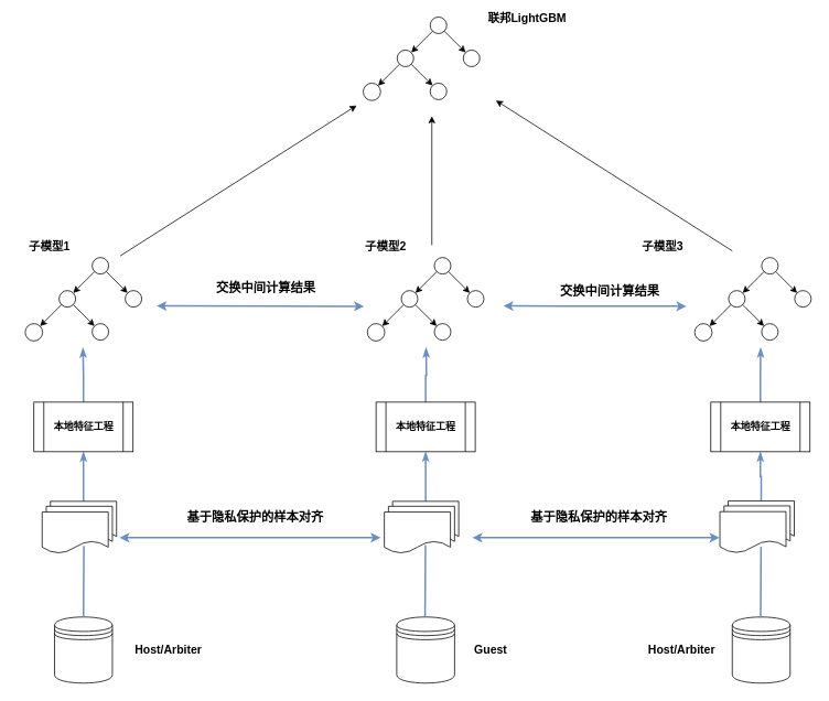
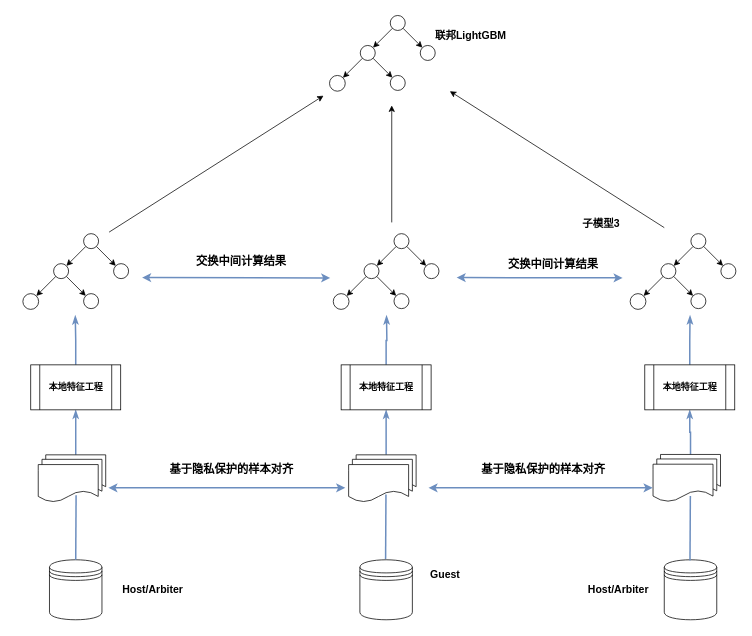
  <mxCell id="0" />
  <mxCell id="1" parent="0" />
  <mxCell id="2" style="edgeStyle=orthogonalEdgeStyle;rounded=0;orthogonalLoop=1;jettySize=auto;html=1;exitX=0.5;exitY=0;exitDx=0;exitDy=0;entryX=0.5;entryY=1;entryDx=0;entryDy=0;strokeWidth=2;endArrow=classicThin;endFill=1;fillColor=#dae8fc;strokeColor=#6c8ebf;" edge="1" parent="1" source="3" target="45"><mxGeometry relative="1" as="geometry" /></mxCell>
  <mxCell id="3" value="" style="shape=document;whiteSpace=wrap;html=1;boundedLbl=1;" vertex="1" parent="1"><mxGeometry x="60.5" y="606" width="80" height="50" as="geometry" /></mxCell>
  <mxCell id="4" value="" style="shape=document;whiteSpace=wrap;html=1;boundedLbl=1;" vertex="1" parent="1"><mxGeometry x="55.5" y="612" width="80" height="50" as="geometry" /></mxCell>
  <mxCell id="5" value="" style="shape=document;whiteSpace=wrap;html=1;boundedLbl=1;" vertex="1" parent="1"><mxGeometry x="50.5" y="619" width="80" height="50" as="geometry" /></mxCell>
  <mxCell id="6" style="edgeStyle=orthogonalEdgeStyle;rounded=0;orthogonalLoop=1;jettySize=auto;html=1;exitX=0.5;exitY=0;exitDx=0;exitDy=0;entryX=0.5;entryY=1;entryDx=0;entryDy=0;strokeWidth=2;endArrow=classicThin;endFill=1;fillColor=#dae8fc;strokeColor=#6c8ebf;" edge="1" parent="1" source="7" target="47"><mxGeometry relative="1" as="geometry" /></mxCell>
  <mxCell id="7" value="" style="shape=document;whiteSpace=wrap;html=1;boundedLbl=1;" vertex="1" parent="1"><mxGeometry x="474.5" y="606" width="80" height="50" as="geometry" /></mxCell>
  <mxCell id="8" value="" style="shape=document;whiteSpace=wrap;html=1;boundedLbl=1;" vertex="1" parent="1"><mxGeometry x="469.5" y="612" width="80" height="50" as="geometry" /></mxCell>
  <mxCell id="9" value="" style="shape=document;whiteSpace=wrap;html=1;boundedLbl=1;" vertex="1" parent="1"><mxGeometry x="464.5" y="619" width="80" height="50" as="geometry" /></mxCell>
  <mxCell id="10" style="edgeStyle=orthogonalEdgeStyle;rounded=0;orthogonalLoop=1;jettySize=auto;html=1;exitX=0.5;exitY=0;exitDx=0;exitDy=0;entryX=0.5;entryY=1;entryDx=0;entryDy=0;strokeWidth=2;endArrow=classicThin;endFill=1;fillColor=#dae8fc;strokeColor=#6c8ebf;" edge="1" parent="1" source="11" target="49"><mxGeometry relative="1" as="geometry" /></mxCell>
  <mxCell id="11" value="" style="shape=document;whiteSpace=wrap;html=1;boundedLbl=1;" vertex="1" parent="1"><mxGeometry x="880.5" y="605.5" width="80" height="50" as="geometry" /></mxCell>
  <mxCell id="12" value="" style="shape=document;whiteSpace=wrap;html=1;boundedLbl=1;" vertex="1" parent="1"><mxGeometry x="875.5" y="611.5" width="80" height="50" as="geometry" /></mxCell>
  <mxCell id="13" value="" style="shape=document;whiteSpace=wrap;html=1;boundedLbl=1;" vertex="1" parent="1"><mxGeometry x="870.5" y="618.5" width="80" height="50" as="geometry" /></mxCell>
  <mxCell id="14" value="" style="shape=datastore;whiteSpace=wrap;html=1;" vertex="1" parent="1"><mxGeometry x="65.5" y="746" width="70" height="80" as="geometry" /></mxCell>
  <mxCell id="15" value="" style="shape=datastore;whiteSpace=wrap;html=1;" vertex="1" parent="1"><mxGeometry x="479.5" y="746" width="70" height="80" as="geometry" /></mxCell>
  <mxCell id="16" value="" style="shape=datastore;whiteSpace=wrap;html=1;" vertex="1" parent="1"><mxGeometry x="885.5" y="746" width="70" height="80" as="geometry" /></mxCell>
  <mxCell id="17" value="" style="ellipse;whiteSpace=wrap;html=1;aspect=fixed;" vertex="1" parent="1"><mxGeometry x="111" y="311" width="20" height="20" as="geometry" /></mxCell>
  <mxCell id="18" value="" style="ellipse;whiteSpace=wrap;html=1;aspect=fixed;" vertex="1" parent="1"><mxGeometry x="71" y="351" width="20" height="20" as="geometry" /></mxCell>
  <mxCell id="19" value="" style="ellipse;whiteSpace=wrap;html=1;aspect=fixed;" vertex="1" parent="1"><mxGeometry x="151" y="351" width="20" height="20" as="geometry" /></mxCell>
  <mxCell id="20" value="" style="ellipse;whiteSpace=wrap;html=1;aspect=fixed;" vertex="1" parent="1"><mxGeometry x="30" y="391" width="21" height="21" as="geometry" /></mxCell>
  <mxCell id="21" value="" style="ellipse;whiteSpace=wrap;html=1;aspect=fixed;" vertex="1" parent="1"><mxGeometry x="111" y="391" width="20" height="20" as="geometry" /></mxCell>
  <mxCell id="22" value="" style="endArrow=classic;html=1;rounded=0;exitX=0;exitY=1;exitDx=0;exitDy=0;entryX=1;entryY=0;entryDx=0;entryDy=0;" edge="1" parent="1" source="17" target="18"><mxGeometry width="50" height="50" relative="1" as="geometry"><mxPoint x="211" y="441" as="sourcePoint" /><mxPoint x="261" y="391" as="targetPoint" /></mxGeometry></mxCell>
  <mxCell id="23" value="" style="endArrow=classic;html=1;rounded=0;exitX=1;exitY=1;exitDx=0;exitDy=0;entryX=0;entryY=0;entryDx=0;entryDy=0;" edge="1" parent="1" source="17" target="19"><mxGeometry width="50" height="50" relative="1" as="geometry"><mxPoint x="212.716" y="309.284" as="sourcePoint" /><mxPoint x="149.284" y="372.716" as="targetPoint" /></mxGeometry></mxCell>
  <mxCell id="24" value="" style="endArrow=classic;html=1;rounded=0;exitX=0;exitY=1;exitDx=0;exitDy=0;entryX=1;entryY=0;entryDx=0;entryDy=0;" edge="1" parent="1" source="18" target="20"><mxGeometry width="50" height="50" relative="1" as="geometry"><mxPoint x="211" y="441" as="sourcePoint" /><mxPoint x="261" y="391" as="targetPoint" /></mxGeometry></mxCell>
  <mxCell id="25" value="" style="endArrow=classic;html=1;rounded=0;exitX=1;exitY=1;exitDx=0;exitDy=0;entryX=0;entryY=0;entryDx=0;entryDy=0;" edge="1" parent="1" source="18" target="21"><mxGeometry width="50" height="50" relative="1" as="geometry"><mxPoint x="211" y="441" as="sourcePoint" /><mxPoint x="261" y="391" as="targetPoint" /></mxGeometry></mxCell>
  <mxCell id="26" value="" style="ellipse;whiteSpace=wrap;html=1;aspect=fixed;" vertex="1" parent="1"><mxGeometry x="525" y="311" width="20" height="20" as="geometry" /></mxCell>
  <mxCell id="27" value="" style="ellipse;whiteSpace=wrap;html=1;aspect=fixed;" vertex="1" parent="1"><mxGeometry x="485" y="351" width="20" height="20" as="geometry" /></mxCell>
  <mxCell id="28" value="" style="ellipse;whiteSpace=wrap;html=1;aspect=fixed;" vertex="1" parent="1"><mxGeometry x="565" y="351" width="20" height="20" as="geometry" /></mxCell>
  <mxCell id="29" value="" style="ellipse;whiteSpace=wrap;html=1;aspect=fixed;" vertex="1" parent="1"><mxGeometry x="444" y="391" width="21" height="21" as="geometry" /></mxCell>
  <mxCell id="30" value="" style="ellipse;whiteSpace=wrap;html=1;aspect=fixed;" vertex="1" parent="1"><mxGeometry x="525" y="391" width="20" height="20" as="geometry" /></mxCell>
  <mxCell id="31" value="" style="endArrow=classic;html=1;rounded=0;exitX=0;exitY=1;exitDx=0;exitDy=0;entryX=1;entryY=0;entryDx=0;entryDy=0;" edge="1" parent="1" source="26" target="27"><mxGeometry width="50" height="50" relative="1" as="geometry"><mxPoint x="625" y="441" as="sourcePoint" /><mxPoint x="675" y="391" as="targetPoint" /></mxGeometry></mxCell>
  <mxCell id="32" value="" style="endArrow=classic;html=1;rounded=0;exitX=1;exitY=1;exitDx=0;exitDy=0;entryX=0;entryY=0;entryDx=0;entryDy=0;" edge="1" parent="1" source="26" target="28"><mxGeometry width="50" height="50" relative="1" as="geometry"><mxPoint x="626.716" y="309.284" as="sourcePoint" /><mxPoint x="563.284" y="372.716" as="targetPoint" /></mxGeometry></mxCell>
  <mxCell id="33" value="" style="endArrow=classic;html=1;rounded=0;exitX=0;exitY=1;exitDx=0;exitDy=0;entryX=1;entryY=0;entryDx=0;entryDy=0;" edge="1" parent="1" source="27" target="29"><mxGeometry width="50" height="50" relative="1" as="geometry"><mxPoint x="625" y="441" as="sourcePoint" /><mxPoint x="675" y="391" as="targetPoint" /></mxGeometry></mxCell>
  <mxCell id="34" value="" style="endArrow=classic;html=1;rounded=0;exitX=1;exitY=1;exitDx=0;exitDy=0;entryX=0;entryY=0;entryDx=0;entryDy=0;" edge="1" parent="1" source="27" target="30"><mxGeometry width="50" height="50" relative="1" as="geometry"><mxPoint x="625" y="441" as="sourcePoint" /><mxPoint x="675" y="391" as="targetPoint" /></mxGeometry></mxCell>
  <mxCell id="35" value="" style="ellipse;whiteSpace=wrap;html=1;aspect=fixed;" vertex="1" parent="1"><mxGeometry x="921" y="311" width="20" height="20" as="geometry" /></mxCell>
  <mxCell id="36" value="" style="ellipse;whiteSpace=wrap;html=1;aspect=fixed;" vertex="1" parent="1"><mxGeometry x="881" y="351" width="20" height="20" as="geometry" /></mxCell>
  <mxCell id="37" value="" style="ellipse;whiteSpace=wrap;html=1;aspect=fixed;" vertex="1" parent="1"><mxGeometry x="961" y="351" width="20" height="20" as="geometry" /></mxCell>
  <mxCell id="38" value="" style="ellipse;whiteSpace=wrap;html=1;aspect=fixed;" vertex="1" parent="1"><mxGeometry x="840" y="391" width="21" height="21" as="geometry" /></mxCell>
  <mxCell id="39" value="" style="ellipse;whiteSpace=wrap;html=1;aspect=fixed;" vertex="1" parent="1"><mxGeometry x="921" y="391" width="20" height="20" as="geometry" /></mxCell>
  <mxCell id="40" value="" style="endArrow=classic;html=1;rounded=0;exitX=0;exitY=1;exitDx=0;exitDy=0;entryX=1;entryY=0;entryDx=0;entryDy=0;" edge="1" parent="1" source="35" target="36"><mxGeometry width="50" height="50" relative="1" as="geometry"><mxPoint x="1021" y="441" as="sourcePoint" /><mxPoint x="1071" y="391" as="targetPoint" /></mxGeometry></mxCell>
  <mxCell id="41" value="" style="endArrow=classic;html=1;rounded=0;exitX=1;exitY=1;exitDx=0;exitDy=0;entryX=0;entryY=0;entryDx=0;entryDy=0;" edge="1" parent="1" source="35" target="37"><mxGeometry width="50" height="50" relative="1" as="geometry"><mxPoint x="1022.716" y="309.284" as="sourcePoint" /><mxPoint x="959.284" y="372.716" as="targetPoint" /></mxGeometry></mxCell>
  <mxCell id="42" value="" style="endArrow=classic;html=1;rounded=0;exitX=0;exitY=1;exitDx=0;exitDy=0;entryX=1;entryY=0;entryDx=0;entryDy=0;" edge="1" parent="1" source="36" target="38"><mxGeometry width="50" height="50" relative="1" as="geometry"><mxPoint x="1021" y="441" as="sourcePoint" /><mxPoint x="1071" y="391" as="targetPoint" /></mxGeometry></mxCell>
  <mxCell id="43" value="" style="endArrow=classic;html=1;rounded=0;exitX=1;exitY=1;exitDx=0;exitDy=0;entryX=0;entryY=0;entryDx=0;entryDy=0;" edge="1" parent="1" source="36" target="39"><mxGeometry width="50" height="50" relative="1" as="geometry"><mxPoint x="1021" y="441" as="sourcePoint" /><mxPoint x="1071" y="391" as="targetPoint" /></mxGeometry></mxCell>
  <mxCell id="44" style="edgeStyle=orthogonalEdgeStyle;rounded=0;orthogonalLoop=1;jettySize=auto;html=1;exitX=0.5;exitY=0;exitDx=0;exitDy=0;strokeWidth=2;endArrow=classicThin;endFill=1;fillColor=#dae8fc;strokeColor=#6c8ebf;" edge="1" parent="1" source="45"><mxGeometry relative="1" as="geometry"><mxPoint x="99.857" y="420" as="targetPoint" /></mxGeometry></mxCell>
  <mxCell id="45" value="&lt;b&gt;本地特征工程&lt;/b&gt;" style="shape=process;whiteSpace=wrap;html=1;backgroundOutline=1;" vertex="1" parent="1"><mxGeometry x="40.5" y="486" width="120" height="60" as="geometry" /></mxCell>
  <mxCell id="46" style="edgeStyle=orthogonalEdgeStyle;rounded=0;orthogonalLoop=1;jettySize=auto;html=1;exitX=0.5;exitY=0;exitDx=0;exitDy=0;strokeWidth=2;endArrow=classicThin;endFill=1;fillColor=#dae8fc;strokeColor=#6c8ebf;" edge="1" parent="1" source="47"><mxGeometry relative="1" as="geometry"><mxPoint x="515" y="420" as="targetPoint" /></mxGeometry></mxCell>
  <mxCell id="47" value="&lt;b&gt;本地特征工程&lt;/b&gt;" style="shape=process;whiteSpace=wrap;html=1;backgroundOutline=1;" vertex="1" parent="1"><mxGeometry x="454.5" y="486" width="120" height="60" as="geometry" /></mxCell>
  <mxCell id="48" style="edgeStyle=orthogonalEdgeStyle;rounded=0;orthogonalLoop=1;jettySize=auto;html=1;exitX=0.5;exitY=0;exitDx=0;exitDy=0;strokeWidth=2;endArrow=classicThin;endFill=1;fillColor=#dae8fc;strokeColor=#6c8ebf;" edge="1" parent="1" source="49"><mxGeometry relative="1" as="geometry"><mxPoint x="919.857" y="420" as="targetPoint" /></mxGeometry></mxCell>
  <mxCell id="49" value="&lt;b&gt;本地特征工程&lt;/b&gt;" style="shape=process;whiteSpace=wrap;html=1;backgroundOutline=1;" vertex="1" parent="1"><mxGeometry x="859.5" y="486" width="120" height="60" as="geometry" /></mxCell>
  <mxCell id="50" value="" style="endArrow=none;html=1;rounded=0;exitX=0.5;exitY=0;exitDx=0;exitDy=0;fillColor=#dae8fc;strokeColor=#6c8ebf;strokeWidth=2;" edge="1" parent="1" source="14"><mxGeometry width="50" height="50" relative="1" as="geometry"><mxPoint x="210" y="740" as="sourcePoint" /><mxPoint x="101" y="660" as="targetPoint" /></mxGeometry></mxCell>
  <mxCell id="51" value="" style="endArrow=none;html=1;rounded=0;exitX=0.5;exitY=0;exitDx=0;exitDy=0;fillColor=#dae8fc;strokeColor=#6c8ebf;strokeWidth=2;" edge="1" parent="1"><mxGeometry width="50" height="50" relative="1" as="geometry"><mxPoint x="513.79" y="745" as="sourcePoint" /><mxPoint x="514.29" y="659" as="targetPoint" /></mxGeometry></mxCell>
  <mxCell id="52" value="" style="endArrow=none;html=1;rounded=0;exitX=0.5;exitY=0;exitDx=0;exitDy=0;fillColor=#dae8fc;strokeColor=#6c8ebf;strokeWidth=2;" edge="1" parent="1"><mxGeometry width="50" height="50" relative="1" as="geometry"><mxPoint x="919.79" y="747" as="sourcePoint" /><mxPoint x="920.29" y="661" as="targetPoint" /></mxGeometry></mxCell>
  <mxCell id="53" value="" style="endArrow=classic;startArrow=classic;html=1;rounded=0;strokeWidth=2;fillColor=#dae8fc;strokeColor=#6c8ebf;" edge="1" parent="1"><mxGeometry width="50" height="50" relative="1" as="geometry"><mxPoint x="144" y="650" as="sourcePoint" /><mxPoint x="460" y="650" as="targetPoint" /></mxGeometry></mxCell>
  <mxCell id="54" value="" style="endArrow=classic;startArrow=classic;html=1;rounded=0;strokeWidth=2;fillColor=#dae8fc;strokeColor=#6c8ebf;" edge="1" parent="1"><mxGeometry width="50" height="50" relative="1" as="geometry"><mxPoint x="571" y="650" as="sourcePoint" /><mxPoint x="870" y="650" as="targetPoint" /></mxGeometry></mxCell>
  <mxCell id="55" value="" style="endArrow=classic;startArrow=classic;html=1;rounded=0;strokeWidth=2;fillColor=#dae8fc;strokeColor=#6c8ebf;" edge="1" parent="1"><mxGeometry width="50" height="50" relative="1" as="geometry"><mxPoint x="189" y="369.57" as="sourcePoint" /><mxPoint x="440" y="370" as="targetPoint" /></mxGeometry></mxCell>
  <mxCell id="56" value="" style="endArrow=classic;startArrow=classic;html=1;rounded=0;strokeWidth=2;fillColor=#dae8fc;strokeColor=#6c8ebf;" edge="1" parent="1"><mxGeometry width="50" height="50" relative="1" as="geometry"><mxPoint x="608.5" y="369.57" as="sourcePoint" /><mxPoint x="830" y="370" as="targetPoint" /></mxGeometry></mxCell>
  <mxCell id="57" value="" style="ellipse;whiteSpace=wrap;html=1;aspect=fixed;" vertex="1" parent="1"><mxGeometry x="520" y="20" width="20" height="20" as="geometry" /></mxCell>
  <mxCell id="58" value="" style="ellipse;whiteSpace=wrap;html=1;aspect=fixed;" vertex="1" parent="1"><mxGeometry x="480" y="60" width="20" height="20" as="geometry" /></mxCell>
  <mxCell id="59" value="" style="ellipse;whiteSpace=wrap;html=1;aspect=fixed;" vertex="1" parent="1"><mxGeometry x="560" y="60" width="20" height="20" as="geometry" /></mxCell>
  <mxCell id="60" value="" style="ellipse;whiteSpace=wrap;html=1;aspect=fixed;" vertex="1" parent="1"><mxGeometry x="439" y="100" width="21" height="21" as="geometry" /></mxCell>
  <mxCell id="61" value="" style="ellipse;whiteSpace=wrap;html=1;aspect=fixed;" vertex="1" parent="1"><mxGeometry x="520" y="100" width="20" height="20" as="geometry" /></mxCell>
  <mxCell id="62" value="" style="endArrow=classic;html=1;rounded=0;exitX=0;exitY=1;exitDx=0;exitDy=0;entryX=1;entryY=0;entryDx=0;entryDy=0;" edge="1" parent="1" source="57" target="58"><mxGeometry width="50" height="50" relative="1" as="geometry"><mxPoint x="620" y="150" as="sourcePoint" /><mxPoint x="670" y="100" as="targetPoint" /></mxGeometry></mxCell>
  <mxCell id="63" value="" style="endArrow=classic;html=1;rounded=0;exitX=1;exitY=1;exitDx=0;exitDy=0;entryX=0;entryY=0;entryDx=0;entryDy=0;" edge="1" parent="1" source="57" target="59"><mxGeometry width="50" height="50" relative="1" as="geometry"><mxPoint x="621.716" y="18.284" as="sourcePoint" /><mxPoint x="558.284" y="81.716" as="targetPoint" /></mxGeometry></mxCell>
  <mxCell id="64" value="" style="endArrow=classic;html=1;rounded=0;exitX=0;exitY=1;exitDx=0;exitDy=0;entryX=1;entryY=0;entryDx=0;entryDy=0;" edge="1" parent="1" source="58" target="60"><mxGeometry width="50" height="50" relative="1" as="geometry"><mxPoint x="620" y="150" as="sourcePoint" /><mxPoint x="670" y="100" as="targetPoint" /></mxGeometry></mxCell>
  <mxCell id="65" value="" style="endArrow=classic;html=1;rounded=0;exitX=1;exitY=1;exitDx=0;exitDy=0;entryX=0;entryY=0;entryDx=0;entryDy=0;" edge="1" parent="1" source="58" target="61"><mxGeometry width="50" height="50" relative="1" as="geometry"><mxPoint x="620" y="150" as="sourcePoint" /><mxPoint x="670" y="100" as="targetPoint" /></mxGeometry></mxCell>
  <mxCell id="66" value="&lt;font style=&quot;font-size: 15px;&quot;&gt;&lt;b&gt;交换中间计算结果&lt;/b&gt;&lt;/font&gt;" style="text;html=1;align=center;verticalAlign=middle;resizable=0;points=[];autosize=1;strokeColor=none;fillColor=none;fontSize=15;" vertex="1" parent="1"><mxGeometry x="249" y="327" width="143" height="39" as="geometry" /></mxCell>
  <mxCell id="67" value="&lt;font style=&quot;font-size: 15px;&quot;&gt;&lt;b&gt;交换中间计算结果&lt;/b&gt;&lt;/font&gt;" style="text;html=1;align=center;verticalAlign=middle;resizable=0;points=[];autosize=1;strokeColor=none;fillColor=none;fontSize=15;" vertex="1" parent="1"><mxGeometry x="665" y="331" width="143" height="39" as="geometry" /></mxCell>
  <mxCell id="68" value="&lt;b&gt;基于隐私保护的样本对齐&lt;/b&gt;" style="text;html=1;align=center;verticalAlign=middle;resizable=0;points=[];autosize=1;strokeColor=none;fillColor=none;fontSize=15;" vertex="1" parent="1"><mxGeometry x="210" y="605.5" width="195" height="39" as="geometry" /></mxCell>
  <mxCell id="69" value="&lt;b&gt;基于隐私保护的样本对齐&lt;/b&gt;" style="text;html=1;align=center;verticalAlign=middle;resizable=0;points=[];autosize=1;strokeColor=none;fillColor=none;fontSize=15;" vertex="1" parent="1"><mxGeometry x="626" y="605.5" width="195" height="39" as="geometry" /></mxCell>
  <mxCell id="70" value="" style="endArrow=classic;html=1;rounded=0;strokeWidth=1;fontSize=6;" edge="1" parent="1"><mxGeometry width="50" height="50" relative="1" as="geometry"><mxPoint x="145" y="309" as="sourcePoint" /><mxPoint x="431" y="127" as="targetPoint" /></mxGeometry></mxCell>
  <mxCell id="71" value="" style="endArrow=classic;html=1;rounded=0;strokeWidth=1;fontSize=6;" edge="1" parent="1"><mxGeometry width="50" height="50" relative="1" as="geometry"><mxPoint x="522" y="296" as="sourcePoint" /><mxPoint x="522" y="140" as="targetPoint" /></mxGeometry></mxCell>
  <mxCell id="72" value="" style="endArrow=classic;html=1;rounded=0;strokeWidth=1;fontSize=6;" edge="1" parent="1"><mxGeometry width="50" height="50" relative="1" as="geometry"><mxPoint x="885.5" y="303" as="sourcePoint" /><mxPoint x="599.5" y="121" as="targetPoint" /></mxGeometry></mxCell>
  <mxCell id="73" value="&lt;font style=&quot;font-size: 14px;&quot;&gt;&lt;b&gt;Host/Arbiter&lt;/b&gt;&lt;/font&gt;" style="text;html=1;align=center;verticalAlign=middle;resizable=0;points=[];autosize=1;strokeColor=none;fillColor=none;fontSize=6;" vertex="1" parent="1"><mxGeometry x="151" y="773" width="104" height="26" as="geometry" /></mxCell>
  <mxCell id="74" value="&lt;font style=&quot;font-size: 14px;&quot;&gt;&lt;b&gt;Host/Arbiter&lt;/b&gt;&lt;/font&gt;" style="text;html=1;align=center;verticalAlign=middle;resizable=0;points=[];autosize=1;strokeColor=none;fillColor=none;fontSize=6;" vertex="1" parent="1"><mxGeometry x="771.5" y="773" width="104" height="26" as="geometry" /></mxCell>
- <mxCell id="75" value="&lt;span style=&quot;font-size: 14px;&quot;&gt;&lt;b&gt;Guest&lt;/b&gt;&lt;/span&gt;" style="text;html=1;align=center;verticalAlign=middle;resizable=0;points=[];autosize=1;strokeColor=none;fillColor=none;fontSize=6;" vertex="1" parent="1"><mxGeometry x="560" y="773" width="65" height="26" as="geometry" /></mxCell>
- <mxCell id="76" value="&lt;span style=&quot;font-size: 14px;&quot;&gt;&lt;b&gt;子模型1&lt;/b&gt;&lt;/span&gt;" style="text;html=1;align=center;verticalAlign=middle;resizable=0;points=[];autosize=1;strokeColor=none;fillColor=none;fontSize=6;" vertex="1" parent="1"><mxGeometry x="20" y="285" width="78" height="26" as="geometry" /></mxCell>
- <mxCell id="77" value="&lt;span style=&quot;font-size: 14px;&quot;&gt;&lt;b&gt;子模型2&lt;/b&gt;&lt;/span&gt;" style="text;html=1;align=center;verticalAlign=middle;resizable=0;points=[];autosize=1;strokeColor=none;fillColor=none;fontSize=6;" vertex="1" parent="1"><mxGeometry x="427" y="285" width="78" height="26" as="geometry" /></mxCell>
+ <mxCell id="75" value="&lt;span style=&quot;font-size: 14px;&quot;&gt;&lt;b&gt;Guest&lt;/b&gt;&lt;/span&gt;" style="text;html=1;align=center;verticalAlign=middle;resizable=0;points=[];autosize=1;strokeColor=none;fillColor=none;fontSize=6;" vertex="1" parent="1"><mxGeometry x="560" y="753" width="65" height="26" as="geometry" /></mxCell>
  <mxCell id="78" value="&lt;span style=&quot;font-size: 14px;&quot;&gt;&lt;b&gt;子模型3&lt;br&gt;&lt;/b&gt;&lt;/span&gt;" style="text;html=1;align=center;verticalAlign=middle;resizable=0;points=[];autosize=1;strokeColor=none;fillColor=none;fontSize=6;" vertex="1" parent="1"><mxGeometry x="762" y="285" width="78" height="26" as="geometry" /></mxCell>
- <mxCell id="79" value="&lt;span style=&quot;font-size: 14px;&quot;&gt;&lt;b&gt;联邦LightGBM&lt;br&gt;&lt;/b&gt;&lt;/span&gt;" style="text;html=1;align=center;verticalAlign=middle;resizable=0;points=[];autosize=1;strokeColor=none;fillColor=none;fontSize=6;" vertex="1" parent="1"><mxGeometry x="578" y="9" width="117" height="26" as="geometry" /></mxCell>
+ <mxCell id="79" value="&lt;span style=&quot;font-size: 14px;&quot;&gt;&lt;b&gt;联邦LightGBM&lt;br&gt;&lt;/b&gt;&lt;/span&gt;" style="text;html=1;align=center;verticalAlign=middle;resizable=0;points=[];autosize=1;strokeColor=none;fillColor=none;fontSize=6;" vertex="1" parent="1"><mxGeometry x="568" y="34" width="117" height="26" as="geometry" /></mxCell>
